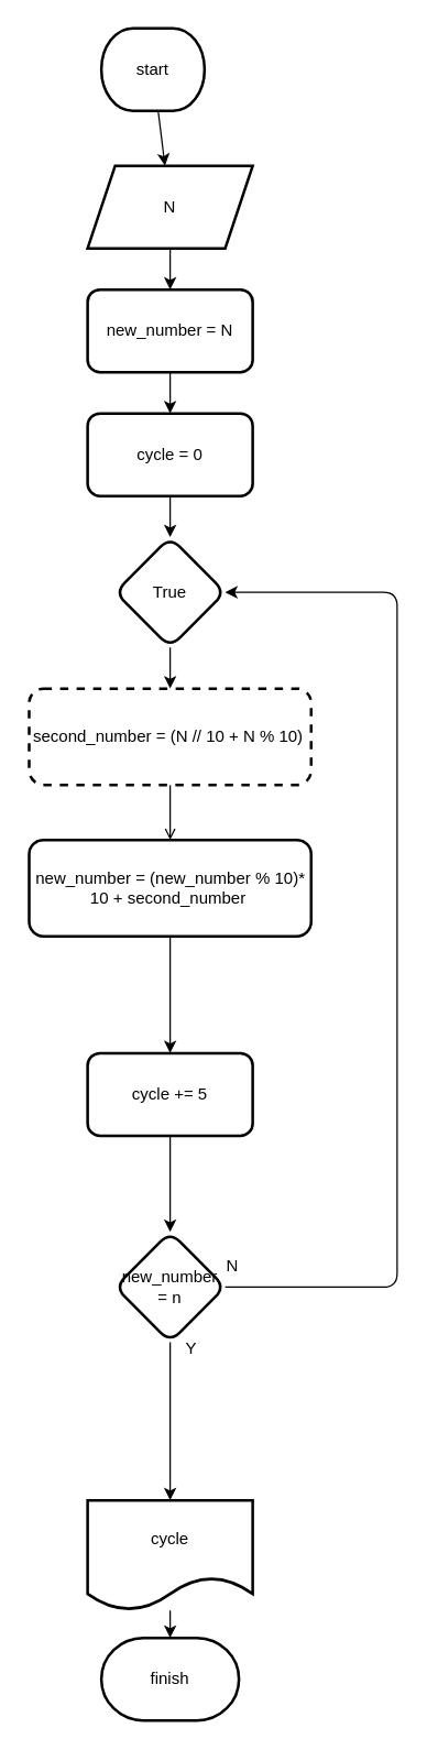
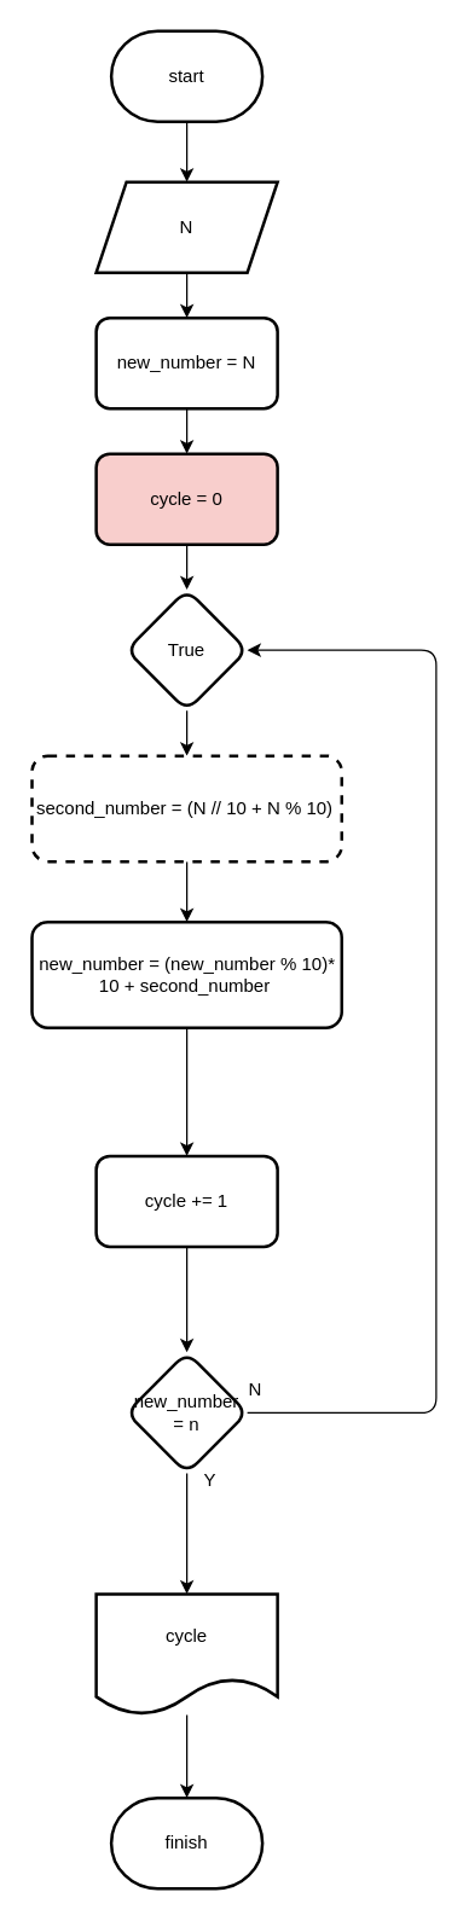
  <mxCell id="0" />
  <mxCell id="1" parent="0" />
  <mxCell id="2" value="" style="edgeStyle=none;html=1;" edge="1" parent="1" source="3" target="5"><mxGeometry relative="1" as="geometry" /></mxCell>
- <mxCell id="3" value="start" style="strokeWidth=2;html=1;shape=mxgraph.flowchart.terminator;whiteSpace=wrap;" vertex="1" parent="1"><mxGeometry x="73" y="20" width="75" height="60" as="geometry" /></mxCell>
+ <mxCell id="3" value="start" style="strokeWidth=2;html=1;shape=mxgraph.flowchart.terminator;whiteSpace=wrap;" vertex="1" parent="1"><mxGeometry x="73" y="20" width="100" height="60" as="geometry" /></mxCell>
  <mxCell id="4" value="" style="edgeStyle=none;html=1;" edge="1" parent="1" source="5" target="7"><mxGeometry relative="1" as="geometry" /></mxCell>
  <mxCell id="5" value="N" style="shape=parallelogram;perimeter=parallelogramPerimeter;whiteSpace=wrap;html=1;fixedSize=1;strokeWidth=2;" vertex="1" parent="1"><mxGeometry x="63" y="120" width="120" height="60" as="geometry" /></mxCell>
  <mxCell id="6" value="" style="edgeStyle=none;html=1;" edge="1" parent="1" source="7" target="9"><mxGeometry relative="1" as="geometry" /></mxCell>
  <mxCell id="7" value="new_number = N" style="rounded=1;whiteSpace=wrap;html=1;strokeWidth=2;" vertex="1" parent="1"><mxGeometry x="63" y="210" width="120" height="60" as="geometry" /></mxCell>
  <mxCell id="8" value="" style="edgeStyle=none;html=1;" edge="1" parent="1" source="9" target="11"><mxGeometry relative="1" as="geometry" /></mxCell>
- <mxCell id="9" value="cycle = 0" style="rounded=1;whiteSpace=wrap;html=1;strokeWidth=2;" vertex="1" parent="1"><mxGeometry x="63" y="300" width="120" height="60" as="geometry" /></mxCell>
+ <mxCell id="9" value="cycle = 0" style="rounded=1;whiteSpace=wrap;html=1;strokeWidth=2;fillColor=#f8cecc;" vertex="1" parent="1"><mxGeometry x="63" y="300" width="120" height="60" as="geometry" /></mxCell>
  <mxCell id="10" value="" style="edgeStyle=none;html=1;" edge="1" parent="1" source="11" target="13"><mxGeometry relative="1" as="geometry" /></mxCell>
  <mxCell id="11" value="True" style="rhombus;whiteSpace=wrap;html=1;rounded=1;strokeWidth=2;" vertex="1" parent="1"><mxGeometry x="83" y="390" width="80" height="80" as="geometry" /></mxCell>
- <mxCell id="12" value="" style="edgeStyle=none;html=1;endArrow=open;" edge="1" parent="1" source="13" target="15"><mxGeometry relative="1" as="geometry" /></mxCell>
+ <mxCell id="12" value="" style="edgeStyle=none;html=1;" edge="1" parent="1" source="13" target="15"><mxGeometry relative="1" as="geometry" /></mxCell>
  <mxCell id="13" value="second_number = (N // 10 + N % 10)&amp;nbsp;" style="rounded=1;whiteSpace=wrap;html=1;strokeWidth=2;dashed=1;" vertex="1" parent="1"><mxGeometry x="20.5" y="500" width="205" height="70" as="geometry" /></mxCell>
  <mxCell id="14" value="" style="edgeStyle=none;html=1;" edge="1" parent="1" source="15" target="17"><mxGeometry relative="1" as="geometry" /></mxCell>
  <mxCell id="15" value="new_number = (new_number % 10)* 10 + second_number&amp;nbsp;" style="rounded=1;whiteSpace=wrap;html=1;strokeWidth=2;" vertex="1" parent="1"><mxGeometry x="20.5" y="610" width="205" height="70" as="geometry" /></mxCell>
  <mxCell id="16" value="" style="edgeStyle=none;html=1;" edge="1" parent="1" source="17" target="20"><mxGeometry relative="1" as="geometry" /></mxCell>
- <mxCell id="17" value="cycle += 5" style="rounded=1;whiteSpace=wrap;html=1;strokeWidth=2;" vertex="1" parent="1"><mxGeometry x="63" y="765" width="120" height="60" as="geometry" /></mxCell>
+ <mxCell id="17" value="cycle += 1" style="rounded=1;whiteSpace=wrap;html=1;strokeWidth=2;" vertex="1" parent="1"><mxGeometry x="63" y="765" width="120" height="60" as="geometry" /></mxCell>
  <mxCell id="18" value="" style="edgeStyle=none;html=1;" edge="1" parent="1" source="20" target="22"><mxGeometry relative="1" as="geometry" /></mxCell>
  <mxCell id="19" style="edgeStyle=none;html=1;entryX=1;entryY=0.5;entryDx=0;entryDy=0;" edge="1" parent="1" source="20" target="11"><mxGeometry relative="1" as="geometry"><Array as="points"><mxPoint x="288" y="935" /><mxPoint x="288" y="430" /></Array></mxGeometry></mxCell>
  <mxCell id="20" value="new_number = n" style="rhombus;whiteSpace=wrap;html=1;rounded=1;strokeWidth=2;" vertex="1" parent="1"><mxGeometry x="83" y="895" width="80" height="80" as="geometry" /></mxCell>
  <mxCell id="21" value="" style="edgeStyle=none;html=1;" edge="1" parent="1" source="22" target="25"><mxGeometry relative="1" as="geometry" /></mxCell>
- <mxCell id="22" value="cycle" style="shape=document;whiteSpace=wrap;html=1;boundedLbl=1;rounded=1;strokeWidth=2;" vertex="1" parent="1"><mxGeometry x="63" y="1090" width="120" height="80" as="geometry" /></mxCell>
+ <mxCell id="22" value="cycle" style="shape=document;whiteSpace=wrap;html=1;boundedLbl=1;rounded=1;strokeWidth=2;" vertex="1" parent="1"><mxGeometry x="63" y="1055" width="120" height="80" as="geometry" /></mxCell>
  <mxCell id="23" value="Y" style="text;html=1;align=center;verticalAlign=middle;resizable=0;points=[];autosize=1;strokeColor=none;fillColor=none;" vertex="1" parent="1"><mxGeometry x="128" y="970" width="20" height="20" as="geometry" /></mxCell>
  <mxCell id="24" value="N" style="text;html=1;align=center;verticalAlign=middle;resizable=0;points=[];autosize=1;strokeColor=none;fillColor=none;" vertex="1" parent="1"><mxGeometry x="158" y="910" width="20" height="20" as="geometry" /></mxCell>
  <mxCell id="25" value="finish" style="strokeWidth=2;html=1;shape=mxgraph.flowchart.terminator;whiteSpace=wrap;" vertex="1" parent="1"><mxGeometry x="73" y="1190" width="100" height="60" as="geometry" /></mxCell>
